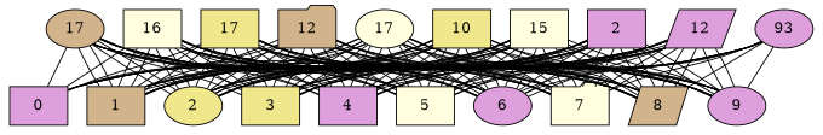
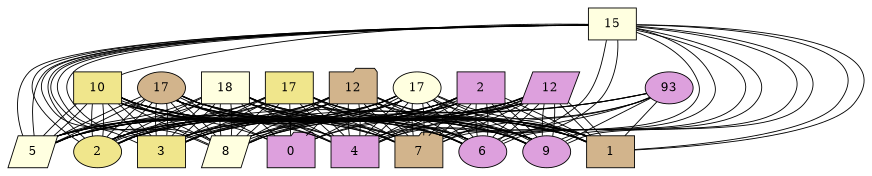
  graph {
    node [fillcolor=plum shape=box style=filled]
    n1 [fillcolor=tan label=17 shape=ellipse]
-   0
+   0 [shape=folder]
    1 [fillcolor=tan]
    2 [fillcolor=khaki shape=ellipse]
    3 [fillcolor=khaki]
    4
-   5 [fillcolor=lightyellow]
+   5 [fillcolor=lightyellow shape=parallelogram]
    6 [shape=ellipse]
-   7 [fillcolor=lightyellow shape=folder]
-   8 [fillcolor=tan shape=parallelogram]
+   7 [fillcolor=tan shape=folder]
+   8 [fillcolor=lightyellow shape=parallelogram]
    9 [shape=ellipse]
-   n12 [fillcolor=lightyellow label=16]
+   n12 [fillcolor=lightyellow label=18]
    n13 [fillcolor=khaki label=17]
    n14 [fillcolor=tan label=12 shape=folder]
    n15 [fillcolor=lightyellow label=17 shape=ellipse]
    n16 [fillcolor=khaki label=10]
    n17 [fillcolor=lightyellow label=15]
    n18 [label=2]
    n19 [label=12 shape=parallelogram]
    n20 [label=93 shape=ellipse]
    n1 -- 0
    n1 -- 1
    n1 -- 1
    n1 -- 2
    n1 -- 2
    n1 -- 3
    n1 -- 3
    n1 -- 4
    n1 -- 4
    n1 -- 5
    n1 -- 5
    n1 -- 6
    n1 -- 6
    n1 -- 7
    n1 -- 7
    n1 -- 8
    n1 -- 8
    n1 -- 9
    n1 -- 9
    n12 -- 0
    n12 -- 1
    n12 -- 1
    n12 -- 2
    n12 -- 2
    n12 -- 3
    n12 -- 3
    n12 -- 4
    n12 -- 4
    n12 -- 5
    n12 -- 5
    n12 -- 6
    n12 -- 6
    n12 -- 7
    n12 -- 7
    n12 -- 8
    n12 -- 8
    n12 -- 9
    n12 -- 9
    n13 -- 0
    n13 -- 1
    n13 -- 1
    n13 -- 2
    n13 -- 2
    n13 -- 3
    n13 -- 3
    n13 -- 4
    n13 -- 4
    n13 -- 5
    n13 -- 5
    n13 -- 6
    n13 -- 6
    n13 -- 7
    n13 -- 7
    n13 -- 8
    n13 -- 8
    n13 -- 9
    n13 -- 9
    n14 -- 0
    n14 -- 1
    n14 -- 1
    n14 -- 2
    n14 -- 2
    n14 -- 3
    n14 -- 3
    n14 -- 4
    n14 -- 4
    n14 -- 5
    n14 -- 5
    n14 -- 6
    n14 -- 6
    n14 -- 7
    n14 -- 7
    n14 -- 8
    n14 -- 8
    n14 -- 9
    n14 -- 9
    n15 -- 0
    n15 -- 1
    n15 -- 1
    n15 -- 2
    n15 -- 2
    n15 -- 3
    n15 -- 3
    n15 -- 4
    n15 -- 4
    n15 -- 5
    n15 -- 5
    n15 -- 6
    n15 -- 6
    n15 -- 7
    n15 -- 7
    n15 -- 8
    n15 -- 8
    n15 -- 9
    n15 -- 9
    n16 -- 0
    n16 -- 1
    n16 -- 1
    n16 -- 2
    n16 -- 2
    n16 -- 3
    n16 -- 3
    n16 -- 4
    n16 -- 4
    n16 -- 5
    n16 -- 5
    n16 -- 6
    n16 -- 6
    n16 -- 7
    n16 -- 7
    n16 -- 8
    n16 -- 8
    n16 -- 9
    n16 -- 9
-   n17 -- 0
+   n17 -- n16
    n17 -- 1
    n17 -- 1
    n17 -- 2
    n17 -- 2
    n17 -- 3
    n17 -- 3
    n17 -- 4
    n17 -- 4
    n17 -- 5
    n17 -- 5
    n17 -- 6
    n17 -- 6
    n17 -- 7
    n17 -- 7
    n17 -- 8
    n17 -- 8
    n17 -- 9
    n17 -- 9
    n18 -- 0
    n18 -- 1
    n18 -- 1
    n18 -- 2
    n18 -- 2
    n18 -- 3
    n18 -- 3
    n18 -- 4
    n18 -- 4
    n18 -- 5
    n18 -- 5
    n18 -- 6
    n18 -- 6
    n18 -- 7
    n18 -- 7
    n18 -- 8
    n18 -- 8
    n18 -- 9
    n18 -- 9
    n19 -- 0
    n19 -- 1
    n19 -- 1
    n19 -- 2
    n19 -- 2
    n19 -- 3
    n19 -- 3
    n19 -- 4
    n19 -- 4
    n19 -- 5
    n19 -- 5
    n19 -- 6
    n19 -- 6
    n19 -- 7
    n19 -- 7
    n19 -- 8
    n19 -- 8
    n19 -- 9
    n19 -- 9
    n20 -- 1
    n20 -- 2
    n20 -- 3
    n20 -- 4
-   n20 -- 5
    n20 -- 6
    n20 -- 7
    n20 -- 8
    n20 -- 9
  }
